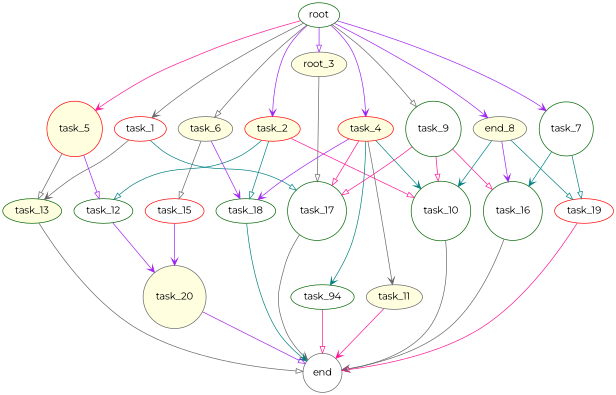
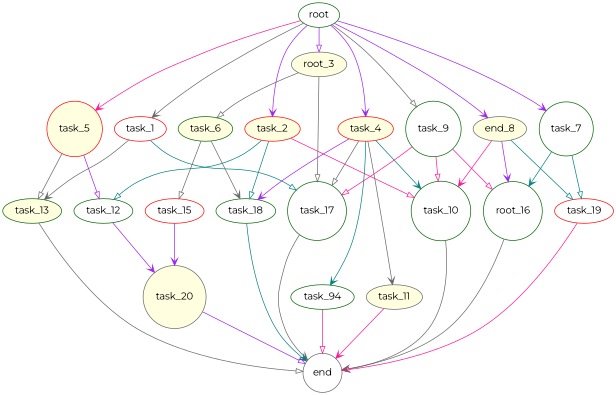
  digraph {
    fontname=Montserrat
    node [color=darkgreen fillcolor=white fontname=Montserrat shape=ellipse style=filled]
    edge [arrowhead=vee color=gray40 fontname=Montserrat]
    task_1 [color=red]
    root
    task_2 [color=red fillcolor=lightyellow]
    n4 [color=gray40 fillcolor=lightyellow label=root_3]
    task_4 [color=red fillcolor=lightyellow]
    task_5 [color=red fillcolor=lightyellow shape=circle]
-   task_6 [color=gray40 fillcolor=lightyellow]
+   task_6 [fillcolor=lightyellow]
    task_7 [shape=circle]
    n9 [color=gray40 fillcolor=lightyellow label=end_8]
    task_9 [shape=circle]
    task_13 [fillcolor=lightyellow]
    task_17 [shape=circle]
    task_10 [shape=circle]
    task_12
    task_18
    task_11 [color=gray40 fillcolor=lightyellow]
    n17 [label=task_94]
    task_15 [color=red]
-   task_16 [shape=circle]
+   task_16 [shape=circle label=root_16]
    task_19 [color=red]
    end [color=gray40 shape=circle]
    task_20 [color=gray40 fillcolor=lightyellow shape=circle]
    task_1 -> task_13
    task_1 -> task_17 [arrowhead=onormal color=teal]
    root -> task_1
    root -> task_2 [color=purple]
    root -> n4 [arrowhead=onormal color=purple]
    root -> task_4 [color=purple]
    root -> task_5 [color=deeppink]
-   root -> task_6 [arrowhead=onormal]
+   n4 -> task_6 [arrowhead=onormal]
    root -> task_7 [color=purple]
    root -> n9 [color=purple]
    root -> task_9 [arrowhead=onormal]
    task_2 -> task_10 [arrowhead=onormal color=deeppink]
    task_2 -> task_12 [arrowhead=onormal color=teal]
    task_2 -> task_18 [arrowhead=onormal color=teal]
    n4 -> task_17 [arrowhead=onormal]
-   task_4 -> task_17 [arrowhead=onormal color=deeppink]
+   task_4 -> task_17 [arrowhead=onormal]
    task_4 -> task_10 [color=teal]
    task_4 -> task_18 [color=purple]
    task_4 -> task_11
    task_4 -> n17 [color=teal]
    task_5 -> task_13 [arrowhead=onormal]
    task_5 -> task_12 [arrowhead=onormal color=purple]
-   task_6 -> task_18 [color=purple]
+   task_6 -> task_18
    task_6 -> task_15 [arrowhead=onormal]
    task_7 -> task_16 [color=teal]
    task_7 -> task_19 [arrowhead=onormal color=teal]
-   n9 -> task_10 [color=teal]
+   n9 -> task_10 [color=deeppink]
    n9 -> task_16 [color=purple]
    n9 -> task_19 [arrowhead=onormal color=teal]
    task_9 -> task_17 [arrowhead=onormal color=deeppink]
    task_9 -> task_10 [arrowhead=onormal color=deeppink]
    task_9 -> task_16 [arrowhead=onormal color=deeppink]
    task_13 -> end [arrowhead=onormal]
    task_17 -> end
    task_10 -> end
    task_12 -> task_20 [color=purple]
    task_18 -> end [color=teal]
    task_11 -> end [color=deeppink]
    n17 -> end [arrowhead=onormal color=deeppink]
    task_15 -> task_20 [color=purple]
    task_16 -> end
    task_19 -> end [arrowhead=onormal color=deeppink]
    task_20 -> end [arrowhead=onormal color=purple]
  }
